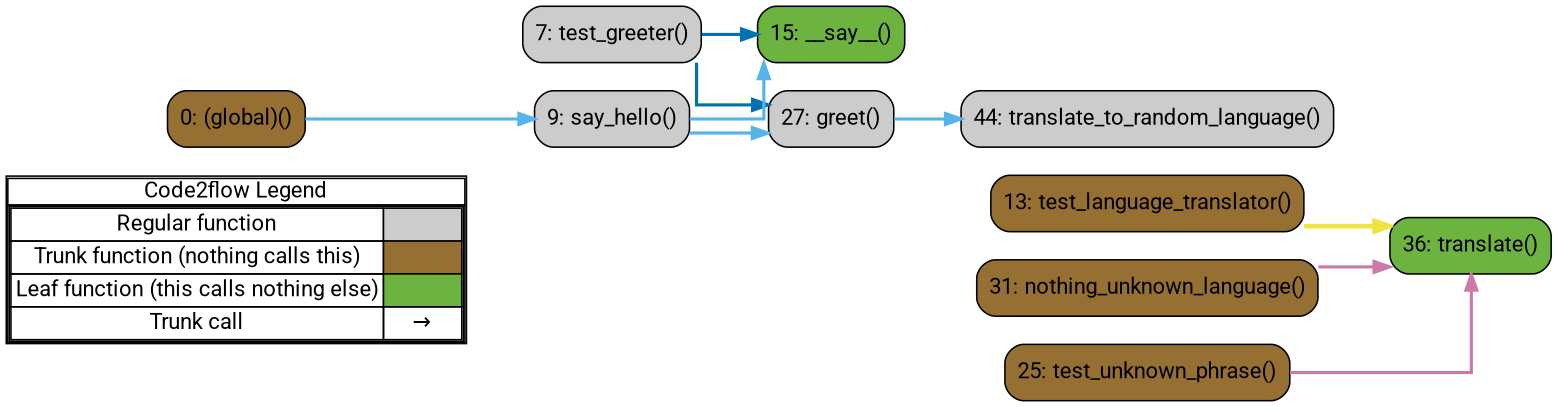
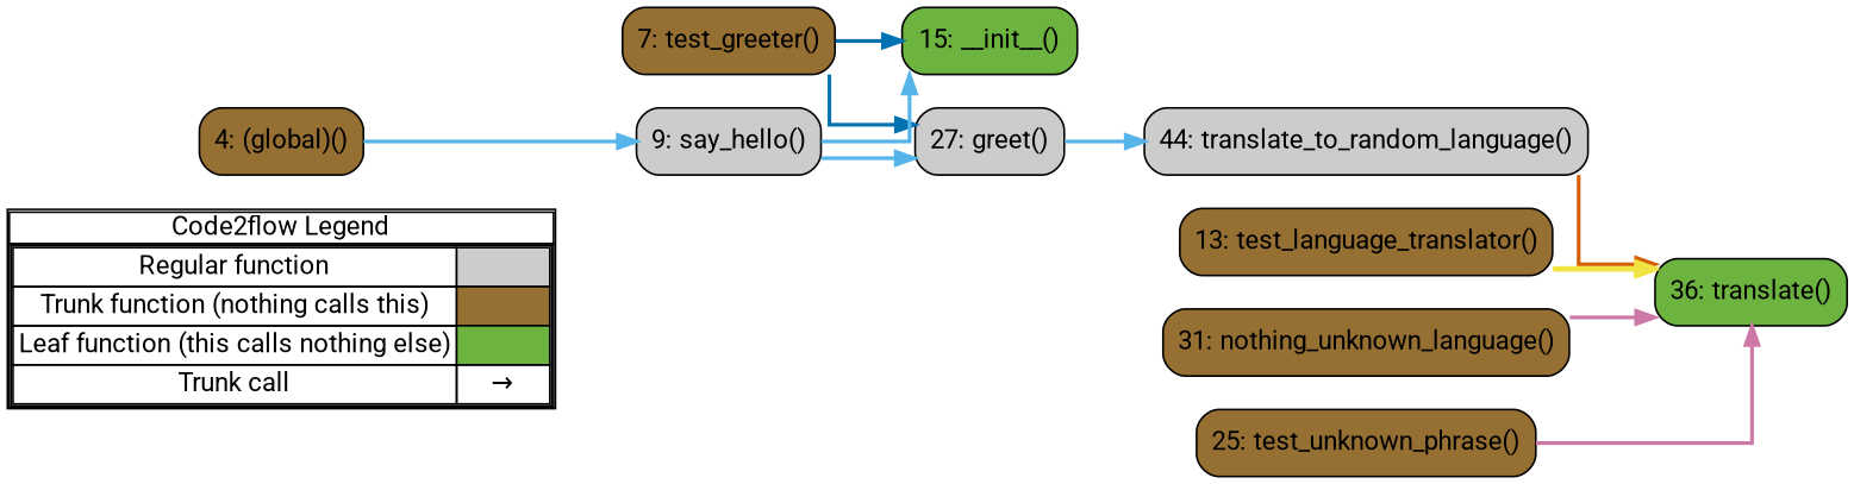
  digraph {
    concentrate=true
    fontname=Roboto
    rankdir=LR
    splines=ortho
    node [fontname=Roboto shape=rect fillcolor="#966F33" style="rounded,filled"]
    edge [color="#56B4E9" fontname=Roboto penwidth=2]
    n1 [label=<         <table cellspacing="0" cellpadding="0" border="1"><tr><td>Code2flow Legend</td></tr><tr><td>         <table cellspacing="0">         <tr><td>Regular function</td><td width="50px" bgcolor='#cccccc'></td></tr>         <tr><td>Trunk function (nothing calls this)</td><td bgcolor='#966F33'></td></tr>         <tr><td>Leaf function (this calls nothing else)</td><td bgcolor='#6db33f'></td></tr>         <tr><td>Trunk call</td><td><font color='black'>&#8594;</font></td></tr>         </table></td></tr></table>         > margin=0 shape=none fillcolor="" style=""]
-   n2 [fillcolor="#6db33f" label="15: __say__()"]
+   n2 [fillcolor="#6db33f" label="15: __init__()"]
    n3 [fillcolor="#cccccc" label="27: greet()"]
-   n4 [fillcolor="#cccccc" label="7: test_greeter()"]
-   n5 [label="0: (global)()"]
+   n4 [label="7: test_greeter()"]
+   n5 [label="4: (global)()"]
    n6 [fillcolor="#cccccc" label="9: say_hello()"]
    n7 [fillcolor="#6db33f" label="36: translate()"]
    n8 [fillcolor="#cccccc" label="44: translate_to_random_language()"]
    n9 [label="13: test_language_translator()"]
    n10 [label="31: nothing_unknown_language()"]
    n11 [label="25: test_unknown_phrase()"]
    subgraph sub_1 {
      label=legend
      rank=min
      n1
    }
    subgraph sub_2 {
      label="File: greeting"
      style=dotted
      subgraph sub_3 {
        label="Class: Greeter"
        style=dotted
        n2
        n3
      }
    }
    subgraph sub_4 {
      label="File: greeting_test"
      style=dotted
      n4
    }
    subgraph sub_5 {
      label="File: main"
      style=dotted
      n5
      n6
    }
    subgraph sub_6 {
      label="File: translator"
      style=dotted
      subgraph sub_7 {
        label="Class: LanguageTranslator"
        style=dotted
        n7
        n8
      }
    }
    subgraph sub_8 {
      label="File: translator_test"
      style=dotted
      n9
      n10
      n11
    }
    n3 -> n8
    n4 -> n2 [color="#0072B2"]
    n4 -> n3 [color="#0072B2"]
    n5 -> n6
    n6 -> n2
    n6 -> n3
+   n8 -> n7 [color="#D55E00"]
    n9 -> n7 [color="#F0E442"]
    n9 -> n7 [color="#F0E442"]
    n9 -> n7 [color="#F0E442"]
    n10 -> n7 [color="#CC79A7"]
    n11 -> n7 [color="#CC79A7"]
  }
